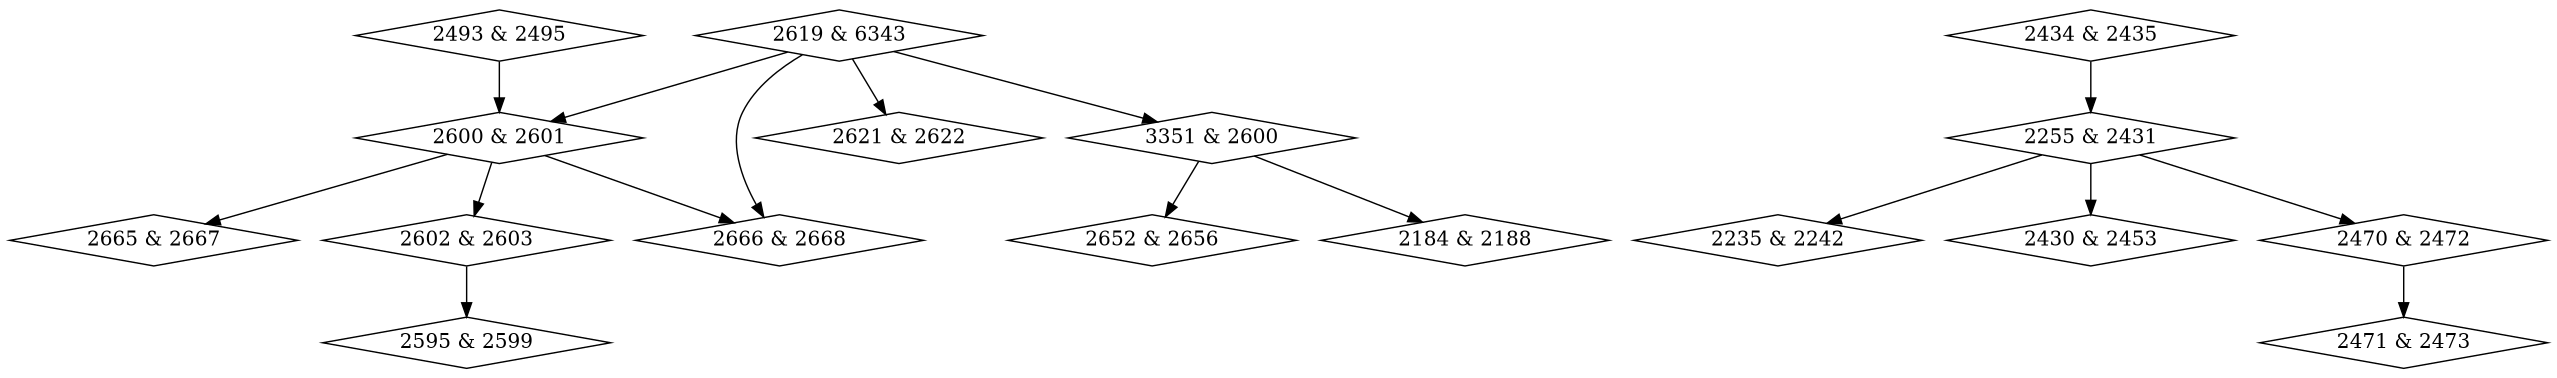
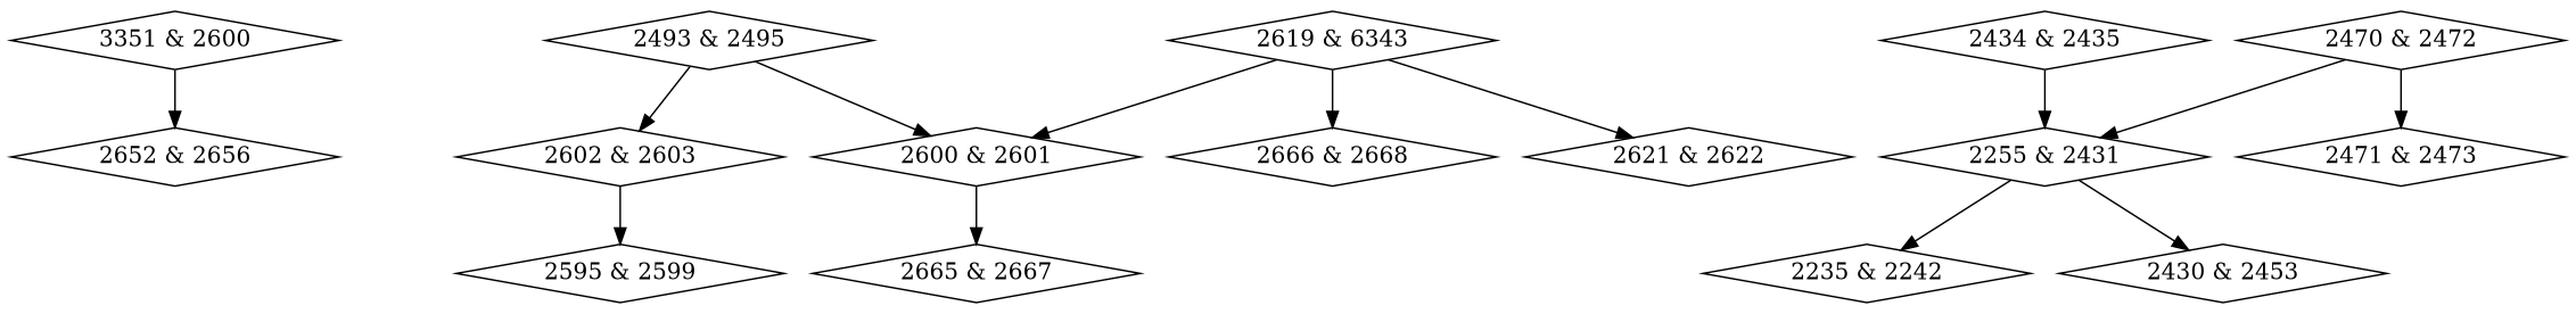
  digraph {
    node [shape=diamond]
    n1 [label="3351 & 2600"]
-   n2 [label="2184 & 2188"]
    n3 [label="2652 & 2656"]
    n4 [label="2600 & 2601"]
    n5 [label="2602 & 2603"]
    n6 [label="2665 & 2667"]
    n7 [label="2666 & 2668"]
    n8 [label="2493 & 2495"]
    n9 [label="2595 & 2599"]
    n10 [label="2235 & 2242"]
    n11 [label="2255 & 2431"]
    n12 [label="2430 & 2453"]
    n13 [label="2470 & 2472"]
    n14 [label="2471 & 2473"]
    n15 [label="2434 & 2435"]
    n16 [label="2619 & 6343"]
    n17 [label="2621 & 2622"]
-   n1 -> n2
    n1 -> n3
-   n4 -> n5
+   n8 -> n5
    n4 -> n6
-   n4 -> n7
    n5 -> n9
    n8 -> n4
    n11 -> n10
    n11 -> n12
-   n11 -> n13
+   n13 -> n11
    n13 -> n14
    n15 -> n11
-   n16 -> n1
    n16 -> n4
    n16 -> n7
    n16 -> n17
  }
